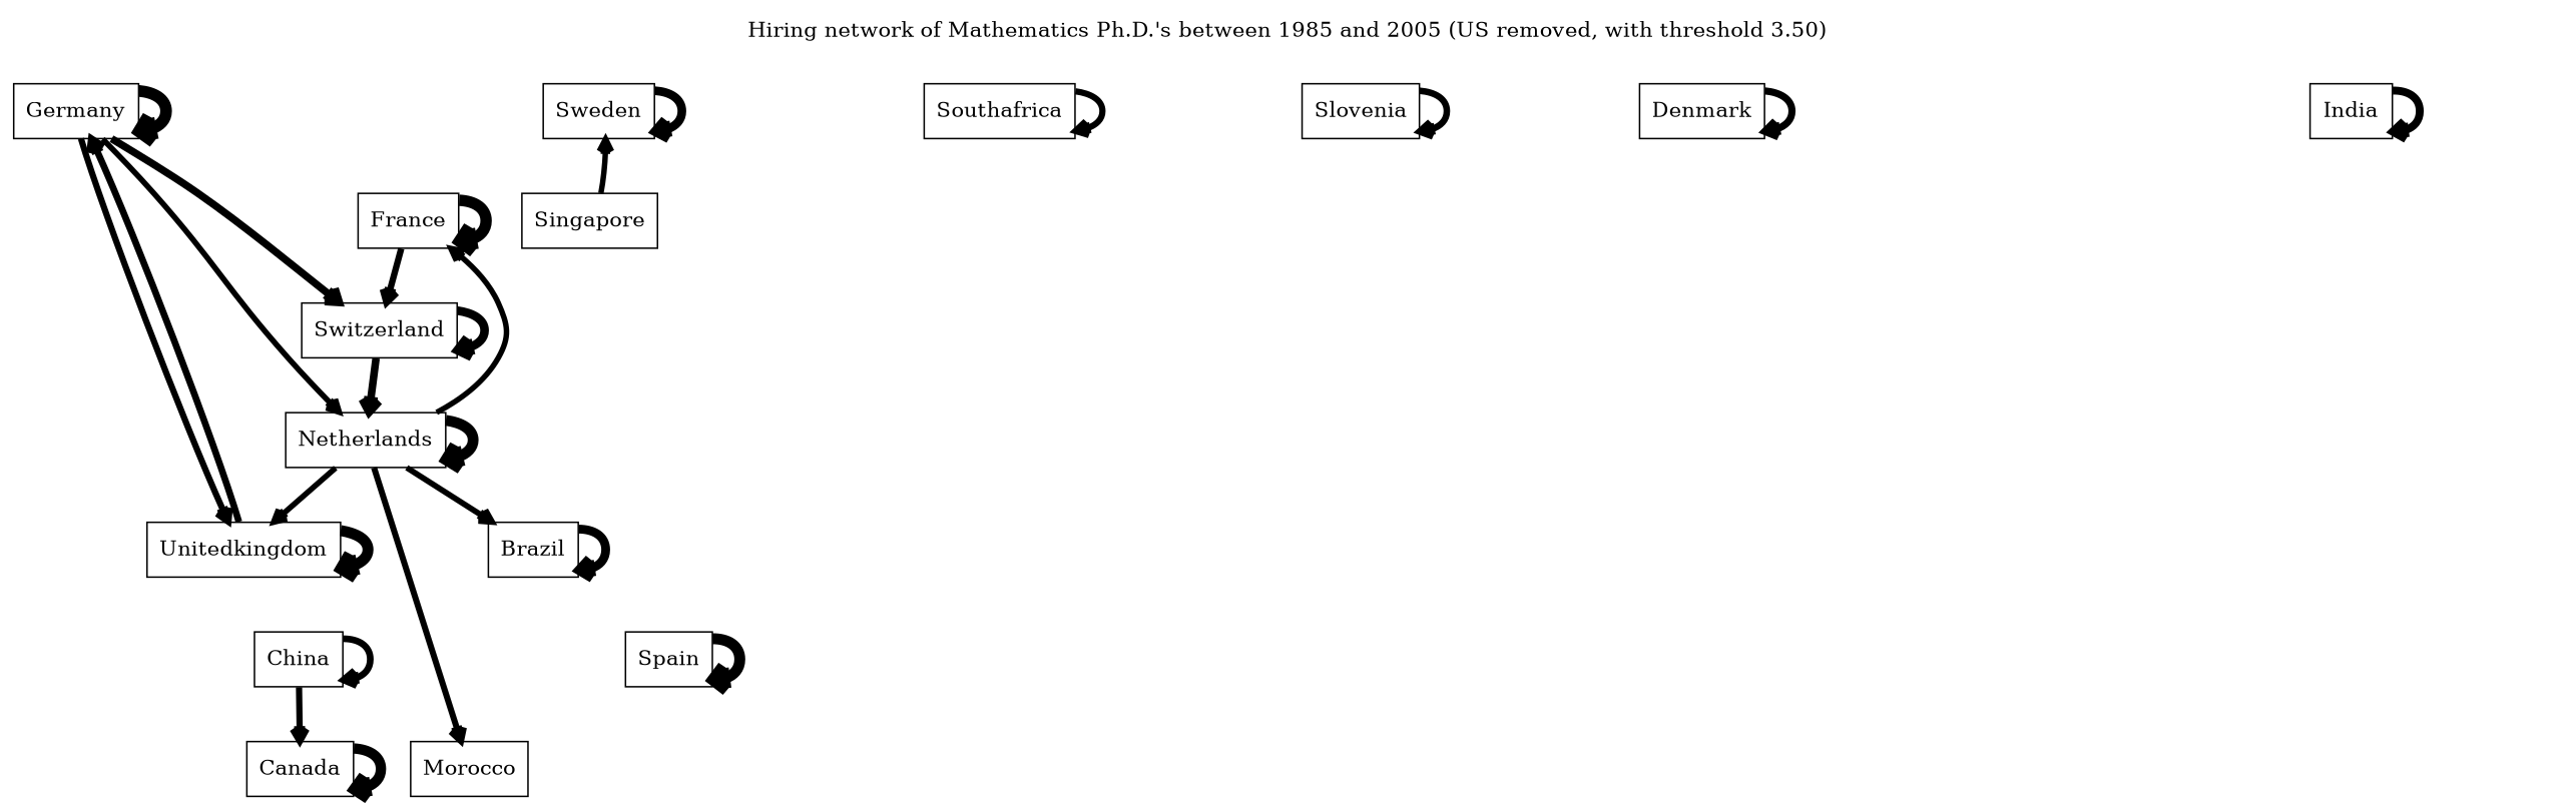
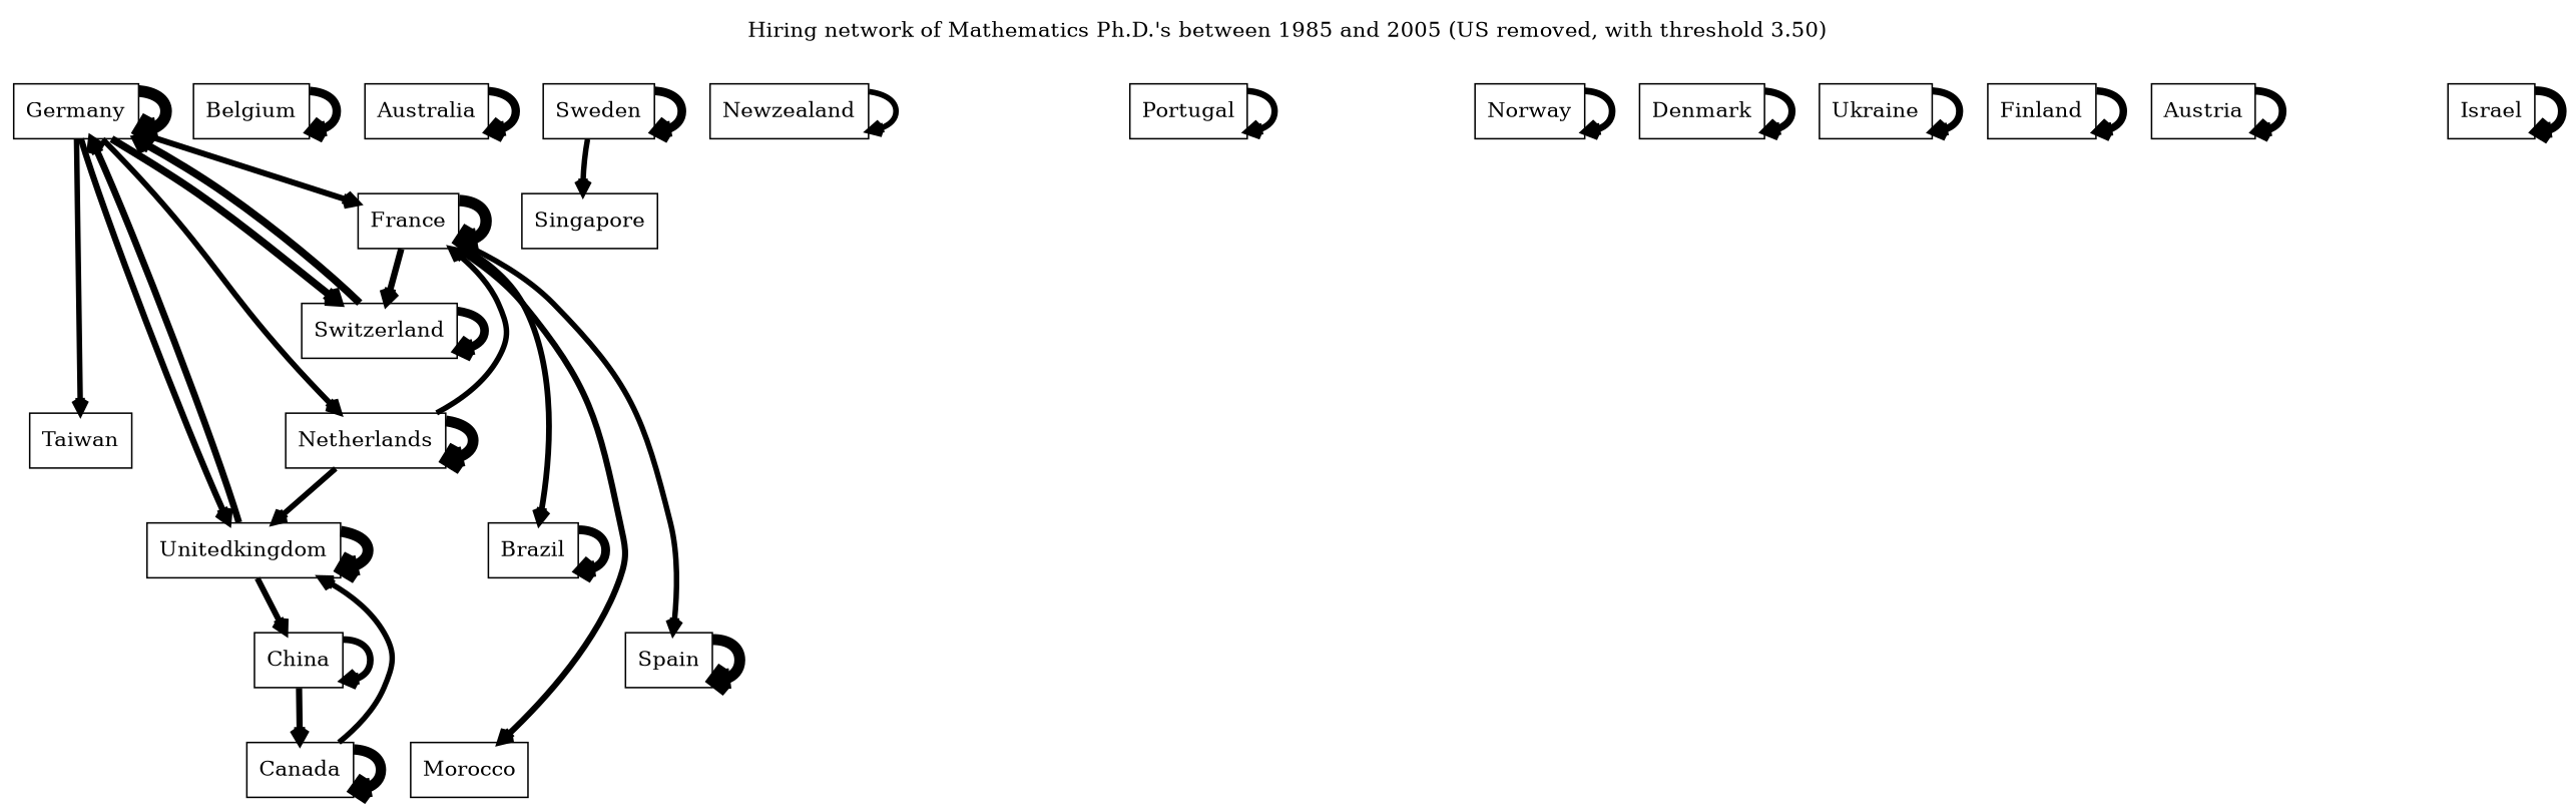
  digraph {
    label="Hiring network of Mathematics Ph.D.'s between 1985 and 2005 (US removed, with threshold 3.50)"
    labelloc=t
    node [shape=rectangle]
    edge [arrowhead=vee arrowsize=0.8 penwidth=3.6 weight=0.1]
    Germany
+   Taiwan
    Unitedkingdom
    France
    Switzerland
    Netherlands
    China
    Morocco
    Brazil
    Spain
+   Belgium
    Canada
+   Australia
    Sweden
    Singapore
-   Southafrica
-   Slovenia
+   Newzealand
+   Portugal
+   Norway
    Denmark
-   India
+   Ukraine
+   Finland
+   Austria
+   Israel
    Germany -> Germany [penwidth=7.7]
+   Germany -> Taiwan
    Germany -> Unitedkingdom [penwidth=4.1]
+   Germany -> France [penwidth=3.9]
    Germany -> Switzerland [penwidth=4.9]
    Germany -> Netherlands [penwidth=3.7]
    Unitedkingdom -> Germany [penwidth=4.4]
    Unitedkingdom -> Unitedkingdom [penwidth=7.2]
+   Unitedkingdom -> China [penwidth=3.9]
    France -> France [penwidth=7.5]
    France -> Switzerland [penwidth=4.2]
-   Netherlands -> Morocco [penwidth=4.0]
-   Netherlands -> Brazil [penwidth=3.8]
-   Switzerland -> Netherlands [penwidth=5.0]
+   France -> Morocco [penwidth=4.0]
+   France -> Brazil [penwidth=3.8]
+   France -> Spain
+   Switzerland -> Germany [penwidth=5.0]
    Switzerland -> Switzerland [penwidth=5.7]
    Netherlands -> Unitedkingdom [penwidth=3.7]
    Netherlands -> France
    Netherlands -> Netherlands [penwidth=7.1]
    China -> China [penwidth=4.4]
    China -> Canada [penwidth=4.1]
    Brazil -> Brazil [penwidth=5.8]
    Spain -> Spain [penwidth=7.2]
+   Belgium -> Belgium [penwidth=5.6]
+   Canada -> Unitedkingdom
    Canada -> Canada [penwidth=6.8]
+   Australia -> Australia [penwidth=5.5]
    Sweden -> Sweden [penwidth=5.7]
-   Singapore -> Sweden
-   Southafrica -> Southafrica [penwidth=4.1]
-   Slovenia -> Slovenia [penwidth=4.3]
+   Sweden -> Singapore
+   Newzealand -> Newzealand [penwidth=3.7]
+   Portugal -> Portugal [penwidth=4.2]
+   Norway -> Norway [penwidth=4.4]
    Denmark -> Denmark [penwidth=4.7]
-   India -> India [penwidth=5.2]
+   Ukraine -> Ukraine [penwidth=4.7]
+   Finland -> Finland [penwidth=4.9]
+   Austria -> Austria [penwidth=5.1]
+   Israel -> Israel [penwidth=5.7]
  }
